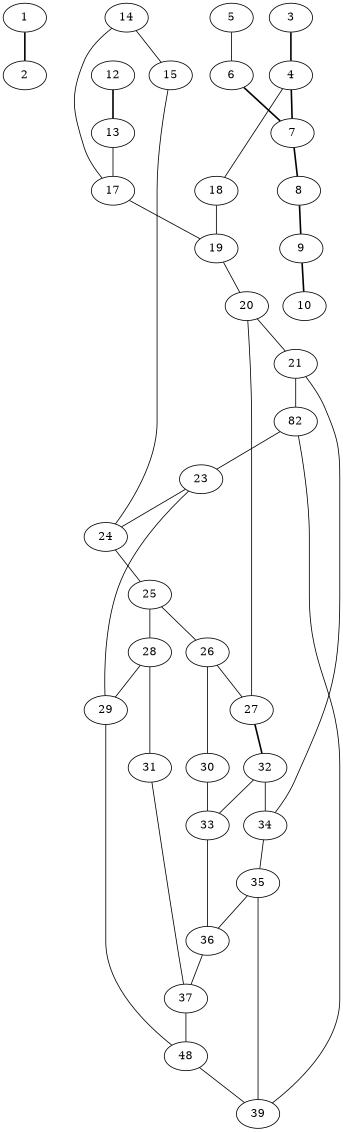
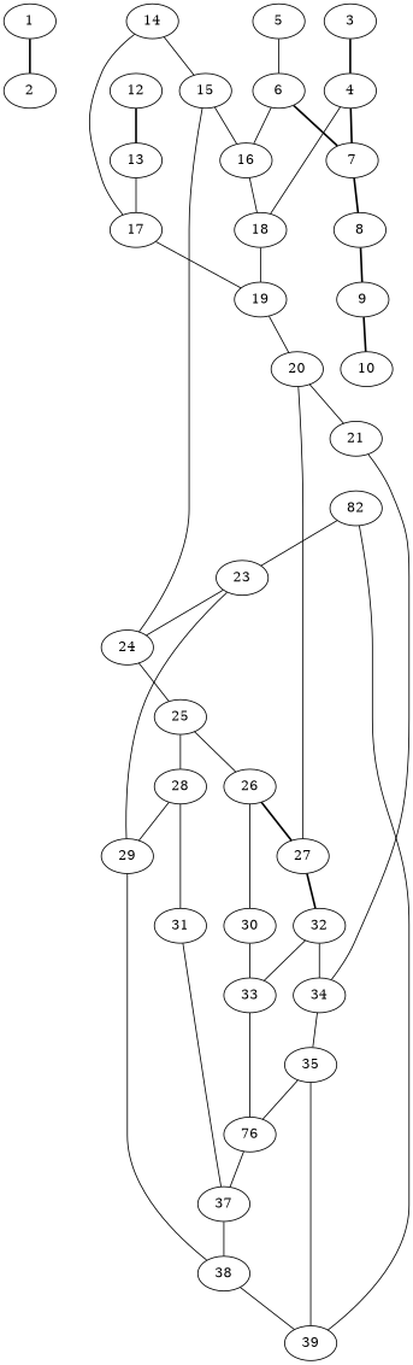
  graph {
    1
    2
    13
    17
    19
    3
    4
    18
    7
    5
    6
+   16
    20
    8
    9
    10
    12
    14
    15
    24
    25
    26
    28
    21
    27
    n26 [label=82]
    34
    32
    23
    39
    35
    33
    29
-   36
-   38 [label=48]
+   36 [label=76]
+   38
    30
    31
    37
    1 -- 2 [style=bold]
    13 -- 17
    17 -- 19
    19 -- 20
    3 -- 4 [style=bold]
    4 -- 18
    4 -- 7 [style=bold]
    18 -- 19
    7 -- 8 [style=bold]
    5 -- 6 [style=solid]
    6 -- 7 [style=bold]
+   6 -- 16
+   16 -- 18
    20 -- 21
    20 -- 27
    8 -- 9 [style=bold]
    9 -- 10 [style=bold]
    12 -- 13 [style=bold]
    14 -- 17
    14 -- 15
+   15 -- 16
    15 -- 24
    24 -- 25
    25 -- 26
    25 -- 28
-   26 -- 27
+   26 -- 27 [style=bold]
    26 -- 30
    28 -- 29
    28 -- 31
-   21 -- n26
    21 -- 34
    27 -- 32 [style=bold]
    n26 -- 23
    n26 -- 39
    34 -- 35
    32 -- 34
    32 -- 33
    23 -- 24
    23 -- 29
    35 -- 39
    35 -- 36
    33 -- 36
    29 -- 38
    36 -- 37
    38 -- 39
    30 -- 33
    31 -- 37
    37 -- 38
  }
